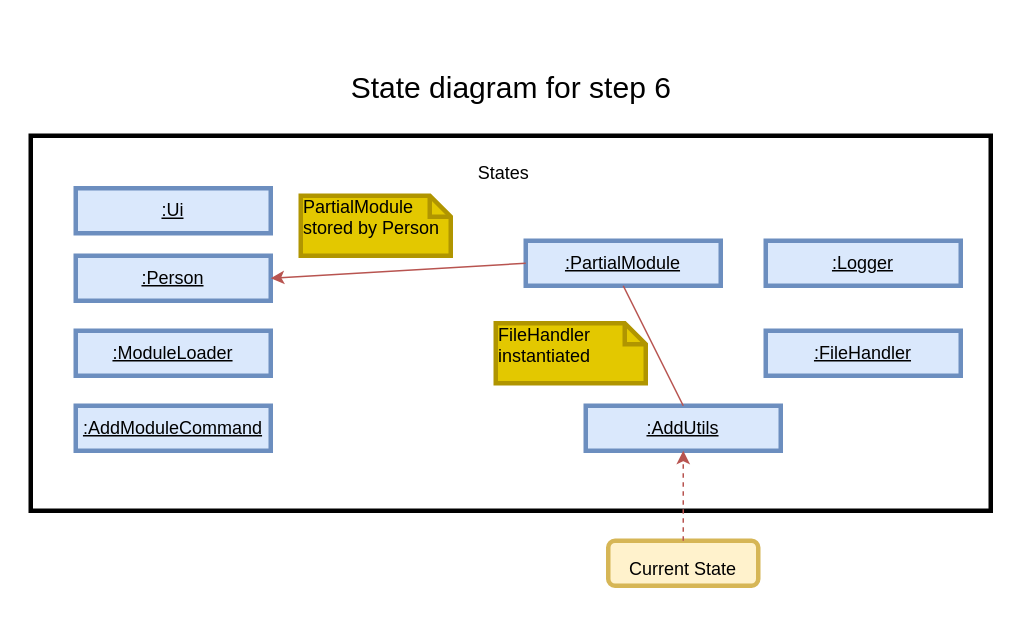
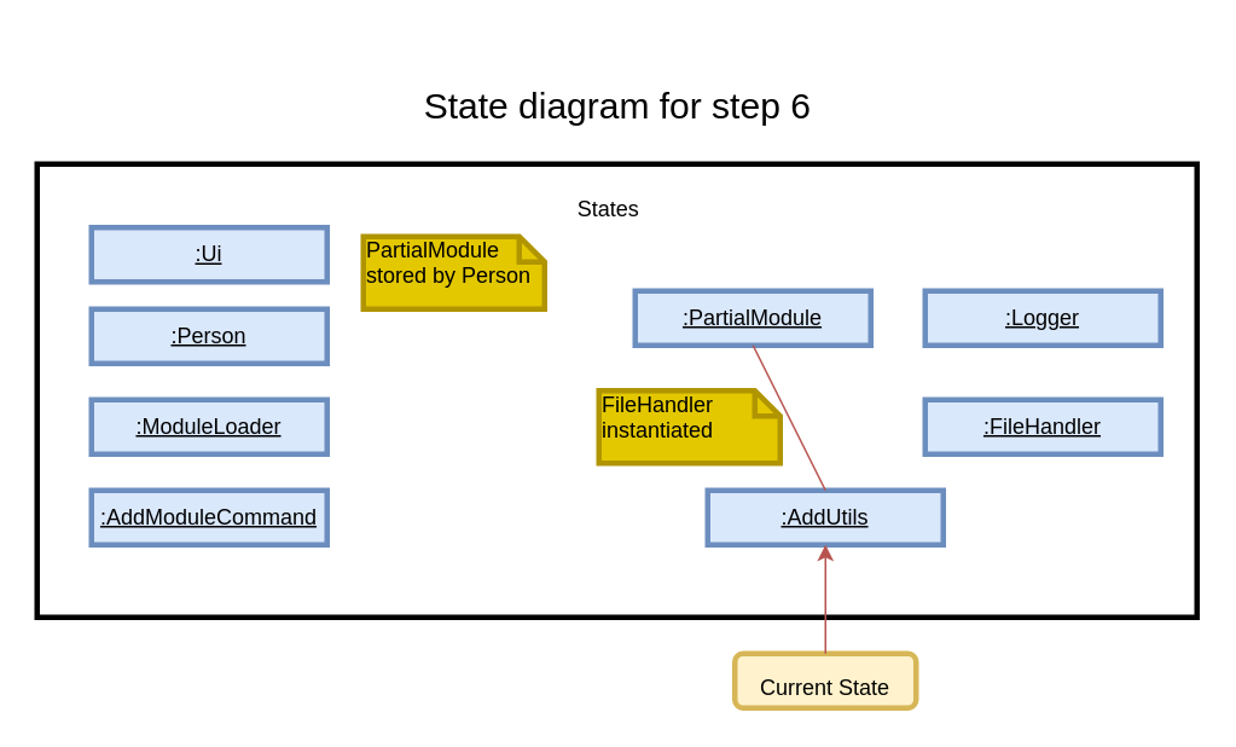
  <mxCell id="0" />
  <mxCell id="1" parent="0" />
  <mxCell id="2" value="" style="rounded=0;whiteSpace=wrap;html=1;strokeWidth=3;" parent="1" vertex="1"><mxGeometry x="20" y="90" width="640" height="250" as="geometry" /></mxCell>
  <mxCell id="3" value="&lt;font style=&quot;font-size: 20px&quot;&gt;State diagram for step 6&lt;/font&gt;" style="text;html=1;align=center;verticalAlign=middle;resizable=0;points=[];autosize=1;fontSize=40;" parent="1" vertex="1"><mxGeometry x="225" y="20" width="230" height="60" as="geometry" /></mxCell>
  <mxCell id="4" value="States" style="text;html=1;align=center;verticalAlign=middle;resizable=0;points=[];autosize=1;fontSize=12;" parent="1" vertex="1"><mxGeometry x="310" y="105" width="50" height="20" as="geometry" /></mxCell>
  <mxCell id="5" value="&lt;font style=&quot;font-size: 12px&quot;&gt;Current State&lt;/font&gt;" style="rounded=1;whiteSpace=wrap;html=1;strokeWidth=3;fontSize=20;fillColor=#fff2cc;strokeColor=#d6b656;" parent="1" vertex="1"><mxGeometry x="405" y="360" width="100" height="30" as="geometry" /></mxCell>
  <mxCell id="6" value="&lt;u&gt;:AddModuleCommand&lt;/u&gt;" style="rounded=0;whiteSpace=wrap;html=1;strokeWidth=3;fontSize=12;fillColor=#dae8fc;strokeColor=#6c8ebf;" parent="1" vertex="1"><mxGeometry x="50" y="270" width="130" height="30" as="geometry" /></mxCell>
  <mxCell id="7" value="&lt;u&gt;:AddUtils&lt;/u&gt;" style="rounded=0;whiteSpace=wrap;html=1;strokeWidth=3;fontSize=12;fillColor=#dae8fc;strokeColor=#6c8ebf;" parent="1" vertex="1"><mxGeometry x="390" y="270" width="130" height="30" as="geometry" /></mxCell>
- <mxCell id="8" value="" style="endArrow=classic;html=1;fontSize=12;exitX=0.5;exitY=0;exitDx=0;exitDy=0;entryX=0.5;entryY=1;entryDx=0;entryDy=0;fillColor=#f8cecc;strokeColor=#b85450;dashed=1;" parent="1" source="5" target="7" edge="1"><mxGeometry width="50" height="50" relative="1" as="geometry"><mxPoint x="480" y="380" as="sourcePoint" /><mxPoint x="530" y="330" as="targetPoint" /></mxGeometry></mxCell>
+ <mxCell id="8" value="" style="endArrow=classic;html=1;fontSize=12;exitX=0.5;exitY=0;exitDx=0;exitDy=0;entryX=0.5;entryY=1;entryDx=0;entryDy=0;fillColor=#f8cecc;strokeColor=#b85450;" parent="1" source="5" target="7" edge="1"><mxGeometry width="50" height="50" relative="1" as="geometry"><mxPoint x="480" y="380" as="sourcePoint" /><mxPoint x="530" y="330" as="targetPoint" /></mxGeometry></mxCell>
  <mxCell id="9" value="&lt;u&gt;:Ui&lt;/u&gt;" style="rounded=0;whiteSpace=wrap;html=1;strokeWidth=3;fontSize=12;fillColor=#dae8fc;strokeColor=#6c8ebf;" parent="1" vertex="1"><mxGeometry x="50" y="125" width="130" height="30" as="geometry" /></mxCell>
  <mxCell id="10" value="&lt;u&gt;:Person&lt;/u&gt;" style="rounded=0;whiteSpace=wrap;html=1;strokeWidth=3;fontSize=12;fillColor=#dae8fc;strokeColor=#6c8ebf;" parent="1" vertex="1"><mxGeometry x="50" y="170" width="130" height="30" as="geometry" /></mxCell>
  <mxCell id="11" value="&lt;u&gt;:ModuleLoader&lt;/u&gt;" style="rounded=0;whiteSpace=wrap;html=1;strokeWidth=3;fontSize=12;fillColor=#dae8fc;strokeColor=#6c8ebf;" parent="1" vertex="1"><mxGeometry x="50" y="220" width="130" height="30" as="geometry" /></mxCell>
  <mxCell id="12" value="&lt;u&gt;:FileHandler&lt;/u&gt;" style="rounded=0;whiteSpace=wrap;html=1;strokeWidth=3;fontSize=12;fillColor=#dae8fc;strokeColor=#6c8ebf;" parent="1" vertex="1"><mxGeometry x="510" y="220" width="130" height="30" as="geometry" /></mxCell>
  <mxCell id="13" value="&lt;u&gt;:Logger&lt;/u&gt;" style="rounded=0;whiteSpace=wrap;html=1;strokeWidth=3;fontSize=12;fillColor=#dae8fc;strokeColor=#6c8ebf;" parent="1" vertex="1"><mxGeometry x="510" y="160" width="130" height="30" as="geometry" /></mxCell>
  <mxCell id="14" value="&lt;u&gt;:PartialModule&lt;/u&gt;" style="rounded=0;whiteSpace=wrap;html=1;strokeWidth=3;fontSize=12;fillColor=#dae8fc;strokeColor=#6c8ebf;" parent="1" vertex="1"><mxGeometry x="350" y="160" width="130" height="30" as="geometry" /></mxCell>
  <mxCell id="15" value="" style="endArrow=none;html=1;fontSize=12;exitX=0.5;exitY=0;exitDx=0;exitDy=0;entryX=0.5;entryY=1;entryDx=0;entryDy=0;fillColor=#f8cecc;strokeColor=#b85450;" parent="1" source="7" target="14" edge="1"><mxGeometry width="50" height="50" relative="1" as="geometry"><mxPoint x="418.66" y="280" as="sourcePoint" /><mxPoint x="418.66" y="220" as="targetPoint" /></mxGeometry></mxCell>
  <mxCell id="16" value="&lt;font color=&quot;#000000&quot;&gt;FileHandler instantiated&lt;/font&gt;" style="shape=note;whiteSpace=wrap;html=1;size=14;verticalAlign=top;align=left;spacingTop=-6;strokeWidth=3;fontSize=12;fillColor=#e3c800;strokeColor=#B09500;fontColor=#ffffff;" parent="1" vertex="1"><mxGeometry x="330" y="215" width="100" height="40" as="geometry" /></mxCell>
- <mxCell id="17" value="" style="endArrow=classic;html=1;fontSize=12;exitX=0;exitY=0.5;exitDx=0;exitDy=0;entryX=1;entryY=0.5;entryDx=0;entryDy=0;fillColor=#f8cecc;strokeColor=#b85450;" parent="1" source="14" target="10" edge="1"><mxGeometry width="50" height="50" relative="1" as="geometry"><mxPoint x="300" y="225" as="sourcePoint" /><mxPoint x="260" y="145" as="targetPoint" /></mxGeometry></mxCell>
  <mxCell id="18" value="&lt;font color=&quot;#000000&quot;&gt;PartialModule stored by Person&lt;/font&gt;" style="shape=note;whiteSpace=wrap;html=1;size=14;verticalAlign=top;align=left;spacingTop=-6;strokeWidth=3;fontSize=12;fillColor=#e3c800;strokeColor=#B09500;fontColor=#ffffff;" parent="1" vertex="1"><mxGeometry x="200" y="130" width="100" height="40" as="geometry" /></mxCell>
